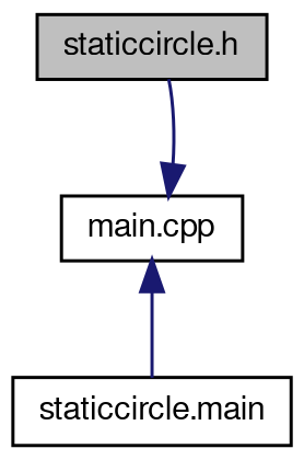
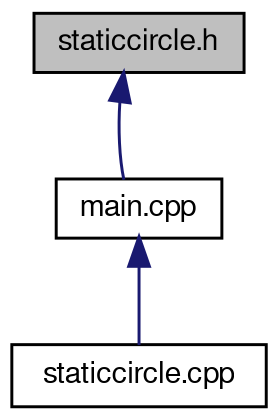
  digraph {
    node [color=black fillcolor=white fontname=FreeSans fontsize=10 shape=record style=filled]
    edge [color=midnightblue dir=back fontname=FreeSans fontsize=10 labelfontname=FreeSans labelfontsize=10 style=solid]
    n1 [fillcolor=grey75 fontcolor=black height=0.2 label="staticcircle.h" width=0.4]
    n2 [height=0.2 label="main.cpp" width=0.4]
-   n3 [height=0.2 label="staticcircle.main" width=0.4]
-   n2 -> n1
+   n3 [height=0.2 label="staticcircle.cpp" width=0.4]
+   n1 -> n2
    n2 -> n3
  }
